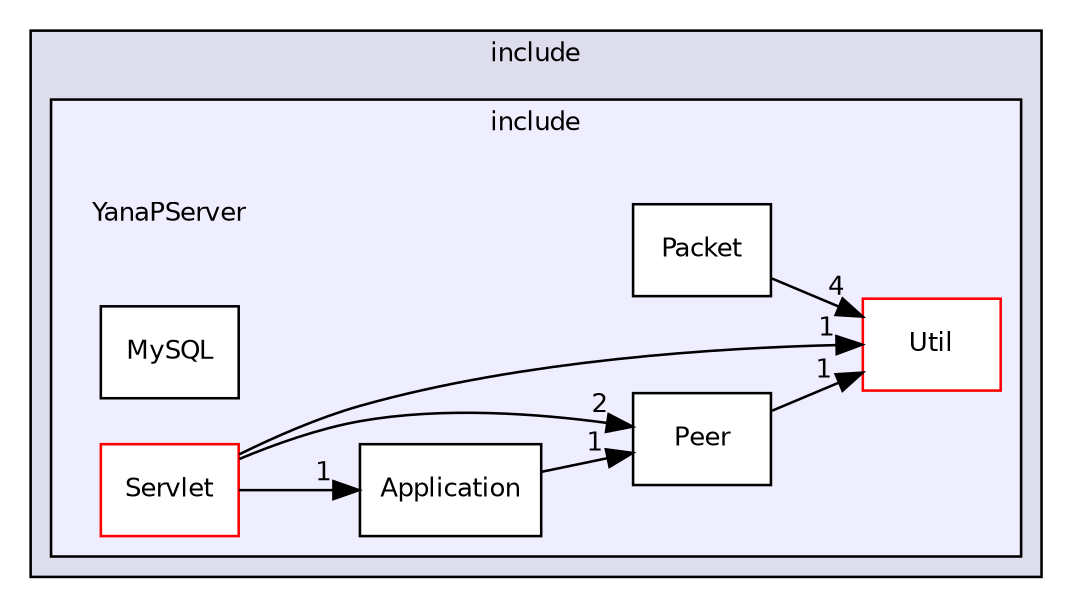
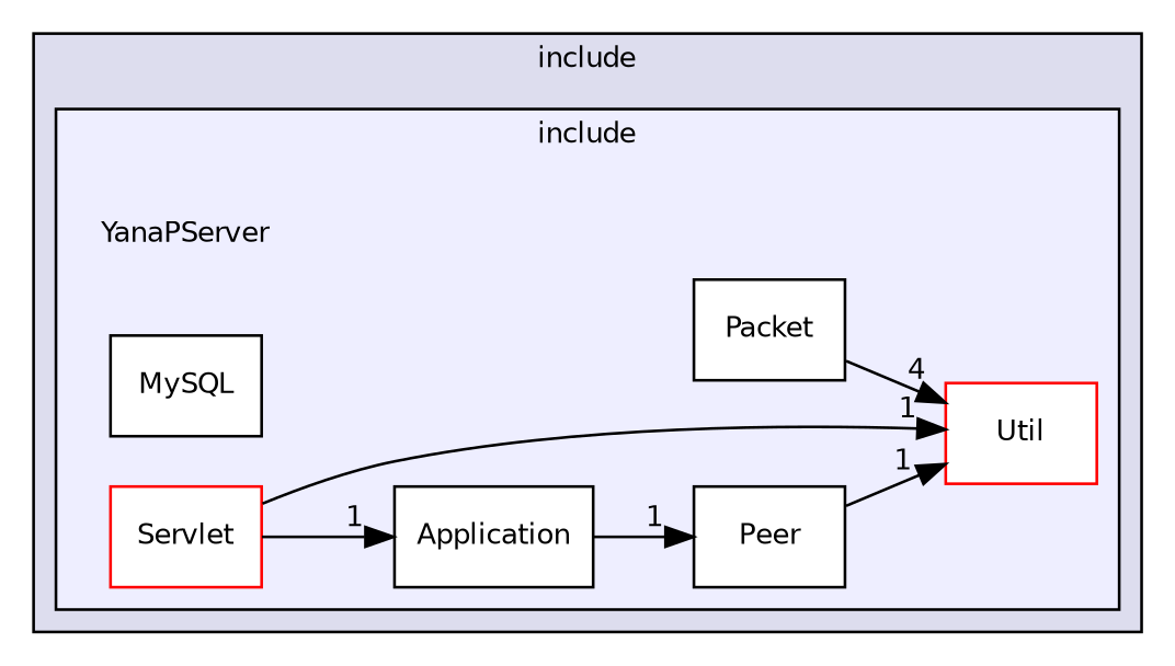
  digraph {
    compound=true
    rankdir=LR
    node [fontname=Helvetica fontsize=10 shape=box color=black fillcolor=white style=filled]
    edge [headlabel=1 labeldistance=1.5 labelfontname=Helvetica labelfontsize=10]
    n1 [label=YanaPServer shape=plaintext color="" fillcolor="" style=""]
    n2 [label=Application]
    n3 [label=MySQL]
    n4 [label=Packet]
    n5 [label=Peer]
    n6 [color=red label=Servlet]
    n7 [color=red label=Util]
    subgraph cluster_1 {
      bgcolor="#ddddee"
      fontname=Helvetica
      fontsize=10
      label=include
      pencolor=black
      subgraph cluster_2 {
        bgcolor="#eeeeff"
        fontname=Helvetica
        fontsize=10
        label=include
        pencolor=black
        n1
        n2
        n3
        n4
        n5
        n6
        n7
      }
    }
    n2 -> n5
    n4 -> n7 [headlabel=4]
    n5 -> n7
    n6 -> n2
-   n6 -> n5 [headlabel=2]
    n6 -> n7
  }
